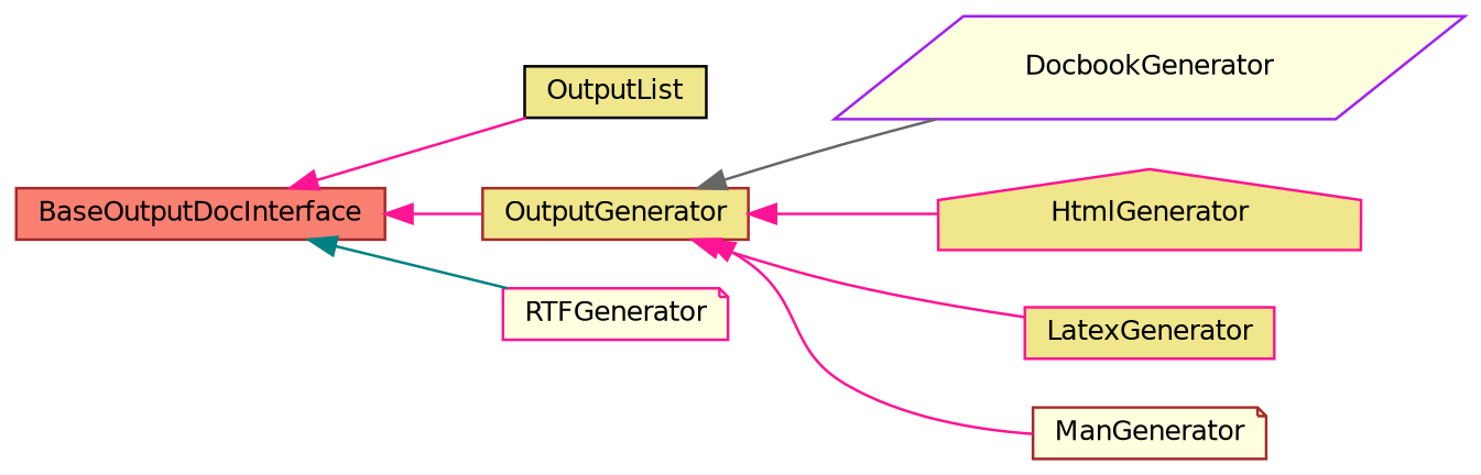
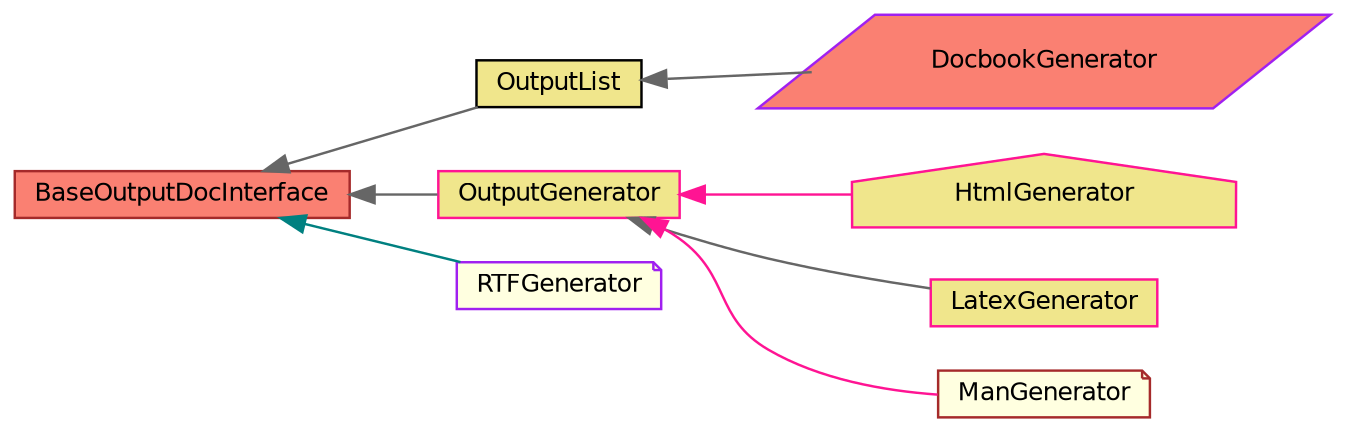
  digraph {
    fontname="DejaVu Sans"
    rankdir=LR
    node [color=brown fillcolor=khaki fontname="DejaVu Sans" fontsize=10 shape=box style=filled]
    edge [color=gray40 dir=back fontname="DejaVu Sans" fontsize=10 labelfontname=Helvetica labelfontsize=10 style=solid]
    n1 [fillcolor=salmon height=0.2 label=BaseOutputDocInterface width=0.4]
-   n2 [height=0.2 label=OutputGenerator width=0.4]
+   n2 [color=deeppink height=0.2 label=OutputGenerator width=0.4]
    n3 [color=black height=0.2 label=OutputList width=0.4]
-   n4 [color=deeppink fillcolor=lightyellow height=0.2 label=RTFGenerator shape=note width=0.4]
-   n5 [color=purple fillcolor=lightyellow height=0.2 label=DocbookGenerator shape=parallelogram width=0.4]
+   n4 [color=purple fillcolor=lightyellow height=0.2 label=RTFGenerator shape=note width=0.4]
+   n5 [color=purple fillcolor=salmon height=0.2 label=DocbookGenerator shape=parallelogram width=0.4]
    n6 [color=deeppink height=0.2 label=HtmlGenerator shape=house width=0.4]
    n7 [color=deeppink height=0.2 label=LatexGenerator width=0.4]
    n8 [fillcolor=lightyellow height=0.2 label=ManGenerator shape=note width=0.4]
-   n1 -> n2 [color=deeppink]
-   n1 -> n3 [color=deeppink]
+   n1 -> n2
+   n1 -> n3
    n1 -> n4 [color=teal]
-   n2 -> n5
+   n3 -> n5
    n2 -> n6 [color=deeppink]
-   n2 -> n7 [color=deeppink]
+   n2 -> n7
    n2 -> n8 [color=deeppink]
  }
